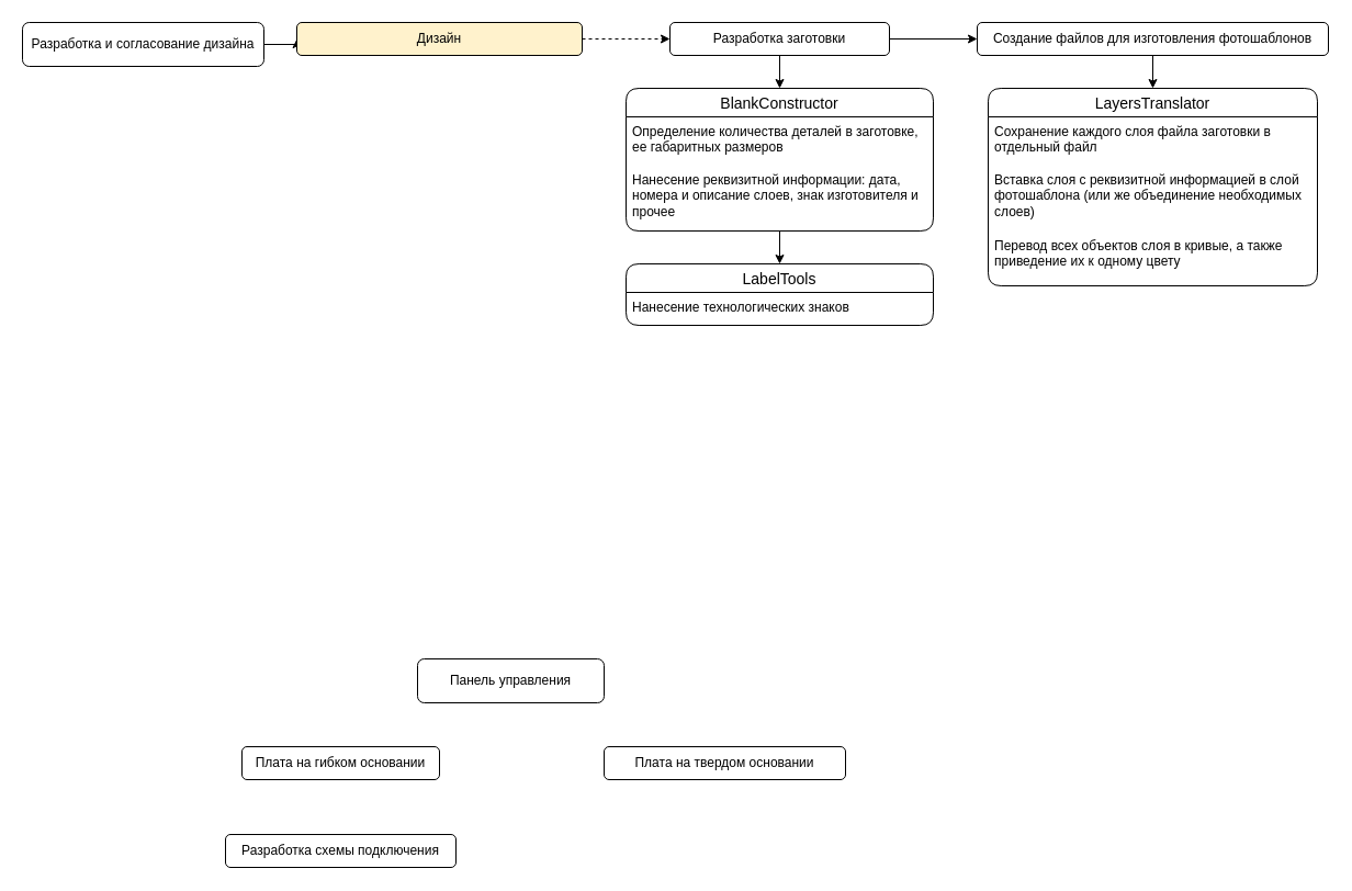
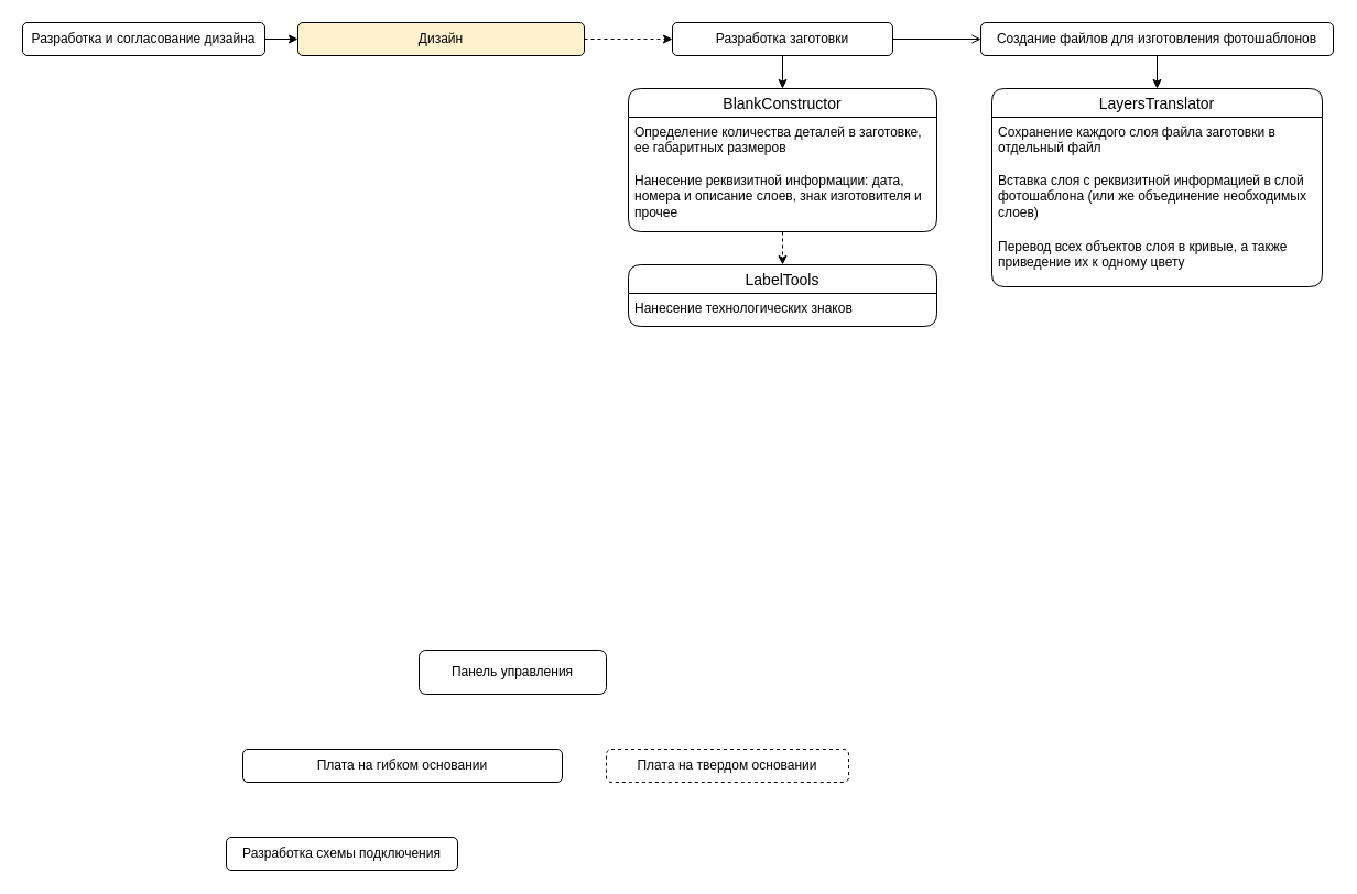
  <mxCell id="0" />
  <mxCell id="1" parent="0" />
  <mxCell id="2" style="edgeStyle=orthogonalEdgeStyle;rounded=0;orthogonalLoop=1;jettySize=auto;html=1;exitX=1;exitY=0.5;exitDx=0;exitDy=0;entryX=0;entryY=0.5;entryDx=0;entryDy=0;" parent="1" source="3" target="5" edge="1"><mxGeometry relative="1" as="geometry" /></mxCell>
- <mxCell id="3" value="Разработка и согласование дизайна" style="rounded=1;whiteSpace=wrap;html=1;" parent="1" vertex="1"><mxGeometry x="20" y="20" width="220" height="40" as="geometry" /></mxCell>
+ <mxCell id="3" value="Разработка и согласование дизайна" style="rounded=1;whiteSpace=wrap;html=1;" parent="1" vertex="1"><mxGeometry x="20" y="20" width="220" height="30" as="geometry" /></mxCell>
  <mxCell id="4" style="edgeStyle=orthogonalEdgeStyle;rounded=0;orthogonalLoop=1;jettySize=auto;html=1;exitX=1;exitY=0.5;exitDx=0;exitDy=0;dashed=1;" parent="1" source="5" target="8" edge="1"><mxGeometry relative="1" as="geometry" /></mxCell>
  <mxCell id="5" value="Дизайн" style="rounded=1;whiteSpace=wrap;html=1;fillColor=#fff2cc;" parent="1" vertex="1"><mxGeometry x="270" y="20" width="260" height="30" as="geometry" /></mxCell>
- <mxCell id="6" style="edgeStyle=orthogonalEdgeStyle;rounded=0;orthogonalLoop=1;jettySize=auto;html=1;exitX=1;exitY=0.5;exitDx=0;exitDy=0;entryX=0;entryY=0.5;entryDx=0;entryDy=0;" parent="1" source="8" target="10" edge="1"><mxGeometry relative="1" as="geometry" /></mxCell>
+ <mxCell id="6" style="edgeStyle=orthogonalEdgeStyle;rounded=0;orthogonalLoop=1;jettySize=auto;html=1;exitX=1;exitY=0.5;exitDx=0;exitDy=0;entryX=0;entryY=0.5;entryDx=0;entryDy=0;endArrow=open;" parent="1" source="8" target="10" edge="1"><mxGeometry relative="1" as="geometry" /></mxCell>
  <mxCell id="7" style="edgeStyle=orthogonalEdgeStyle;rounded=0;orthogonalLoop=1;jettySize=auto;html=1;exitX=0.5;exitY=1;exitDx=0;exitDy=0;entryX=0.5;entryY=0;entryDx=0;entryDy=0;" parent="1" source="8" target="12" edge="1"><mxGeometry relative="1" as="geometry" /></mxCell>
  <mxCell id="8" value="Разработка заготовки" style="rounded=1;whiteSpace=wrap;html=1;" parent="1" vertex="1"><mxGeometry x="610" y="20" width="200" height="30" as="geometry" /></mxCell>
  <mxCell id="9" style="edgeStyle=orthogonalEdgeStyle;rounded=0;orthogonalLoop=1;jettySize=auto;html=1;exitX=0.5;exitY=1;exitDx=0;exitDy=0;entryX=0.5;entryY=0;entryDx=0;entryDy=0;" parent="1" source="10" target="17" edge="1"><mxGeometry relative="1" as="geometry" /></mxCell>
  <mxCell id="10" value="Создание файлов для изготовления фотошаблонов" style="rounded=1;whiteSpace=wrap;html=1;" parent="1" vertex="1"><mxGeometry x="890" y="20" width="320" height="30" as="geometry" /></mxCell>
- <mxCell id="11" style="edgeStyle=orthogonalEdgeStyle;rounded=0;orthogonalLoop=1;jettySize=auto;html=1;exitX=0.5;exitY=1;exitDx=0;exitDy=0;entryX=0.5;entryY=0;entryDx=0;entryDy=0;" parent="1" source="12" target="15" edge="1"><mxGeometry relative="1" as="geometry" /></mxCell>
+ <mxCell id="11" style="edgeStyle=orthogonalEdgeStyle;rounded=0;orthogonalLoop=1;jettySize=auto;html=1;exitX=0.5;exitY=1;exitDx=0;exitDy=0;entryX=0.5;entryY=0;entryDx=0;entryDy=0;dashed=1;" parent="1" source="12" target="15" edge="1"><mxGeometry relative="1" as="geometry" /></mxCell>
  <mxCell id="12" value="BlankConstructor" style="swimlane;fontStyle=0;childLayout=stackLayout;horizontal=1;startSize=26;horizontalStack=0;resizeParent=1;resizeParentMax=0;resizeLast=0;collapsible=1;marginBottom=0;align=center;fontSize=14;rounded=1;" parent="1" vertex="1"><mxGeometry x="570" y="80" width="280" height="130" as="geometry"><mxRectangle x="250" y="400" width="60" height="30" as="alternateBounds" /></mxGeometry></mxCell>
  <mxCell id="13" value="Определение количества деталей в заготовке, ее габаритных размеров" style="text;strokeColor=none;fillColor=none;spacingLeft=4;spacingRight=4;overflow=hidden;rotatable=0;points=[[0,0.5],[1,0.5]];portConstraint=eastwest;fontSize=12;whiteSpace=wrap;html=1;" parent="12" vertex="1"><mxGeometry y="26" width="280" height="44" as="geometry" /></mxCell>
  <mxCell id="14" value="Нанесение реквизитной информации: дата, номера и описание слоев, знак изготовителя и прочее" style="text;strokeColor=none;fillColor=none;spacingLeft=4;spacingRight=4;overflow=hidden;rotatable=0;points=[[0,0.5],[1,0.5]];portConstraint=eastwest;fontSize=12;whiteSpace=wrap;html=1;" parent="12" vertex="1"><mxGeometry y="70" width="280" height="60" as="geometry" /></mxCell>
  <mxCell id="15" value="LabelTools" style="swimlane;fontStyle=0;childLayout=stackLayout;horizontal=1;startSize=26;horizontalStack=0;resizeParent=1;resizeParentMax=0;resizeLast=0;collapsible=1;marginBottom=0;align=center;fontSize=14;rounded=1;" parent="1" vertex="1"><mxGeometry x="570" y="240" width="280" height="56" as="geometry" /></mxCell>
  <mxCell id="16" value="Нанесение технологических знаков" style="text;strokeColor=none;fillColor=none;spacingLeft=4;spacingRight=4;overflow=hidden;rotatable=0;points=[[0,0.5],[1,0.5]];portConstraint=eastwest;fontSize=12;whiteSpace=wrap;html=1;rounded=1;" parent="15" vertex="1"><mxGeometry y="26" width="280" height="30" as="geometry" /></mxCell>
  <mxCell id="17" value="LayersTranslator" style="swimlane;fontStyle=0;childLayout=stackLayout;horizontal=1;startSize=26;horizontalStack=0;resizeParent=1;resizeParentMax=0;resizeLast=0;collapsible=1;marginBottom=0;align=center;fontSize=14;rounded=1;" parent="1" vertex="1"><mxGeometry x="900" y="80" width="300" height="180" as="geometry"><mxRectangle x="250" y="400" width="60" height="30" as="alternateBounds" /></mxGeometry></mxCell>
  <mxCell id="18" value="&lt;div&gt;Сохранение каждого слоя файла заготовки в отдельный файл&lt;/div&gt;&lt;div&gt;&lt;br&gt;&lt;/div&gt;" style="text;strokeColor=none;fillColor=none;spacingLeft=4;spacingRight=4;overflow=hidden;rotatable=0;points=[[0,0.5],[1,0.5]];portConstraint=eastwest;fontSize=12;whiteSpace=wrap;html=1;" parent="17" vertex="1"><mxGeometry y="26" width="300" height="44" as="geometry" /></mxCell>
  <mxCell id="19" value="Вставка слоя с реквизитной информацией в слой фотошаблона (или же объединение необходимых слоев)" style="text;strokeColor=none;fillColor=none;spacingLeft=4;spacingRight=4;overflow=hidden;rotatable=0;points=[[0,0.5],[1,0.5]];portConstraint=eastwest;fontSize=12;whiteSpace=wrap;html=1;" parent="17" vertex="1"><mxGeometry y="70" width="300" height="60" as="geometry" /></mxCell>
  <mxCell id="20" value="Перевод всех объектов слоя в кривые, а также приведение их к одному цвету" style="text;strokeColor=none;fillColor=none;spacingLeft=4;spacingRight=4;overflow=hidden;rotatable=0;points=[[0,0.5],[1,0.5]];portConstraint=eastwest;fontSize=12;whiteSpace=wrap;html=1;" parent="17" vertex="1"><mxGeometry y="130" width="300" height="50" as="geometry" /></mxCell>
- <mxCell id="21" value="Панель управления" style="rounded=1;whiteSpace=wrap;html=1;" parent="1" vertex="1"><mxGeometry x="380" y="600" width="170" height="40" as="geometry" /></mxCell>
- <mxCell id="22" value="Плата на гибком основании" style="rounded=1;whiteSpace=wrap;html=1;" parent="1" vertex="1"><mxGeometry x="220" y="680" width="180" height="30" as="geometry" /></mxCell>
- <mxCell id="23" value="Плата на твердом основании" style="rounded=1;whiteSpace=wrap;html=1;" parent="1" vertex="1"><mxGeometry x="550" y="680" width="220" height="30" as="geometry" /></mxCell>
+ <mxCell id="21" value="Панель управления" style="rounded=1;whiteSpace=wrap;html=1;" parent="1" vertex="1"><mxGeometry x="380" y="590" width="170" height="40" as="geometry" /></mxCell>
+ <mxCell id="22" value="Плата на гибком основании" style="rounded=1;whiteSpace=wrap;html=1;" parent="1" vertex="1"><mxGeometry x="220" y="680" width="290" height="30" as="geometry" /></mxCell>
+ <mxCell id="23" value="Плата на твердом основании" style="rounded=1;whiteSpace=wrap;html=1;dashed=1;" parent="1" vertex="1"><mxGeometry x="550" y="680" width="220" height="30" as="geometry" /></mxCell>
  <mxCell id="24" value="Разработка схемы подключения" style="rounded=1;whiteSpace=wrap;html=1;" parent="1" vertex="1"><mxGeometry x="205" y="760" width="210" height="30" as="geometry" /></mxCell>
